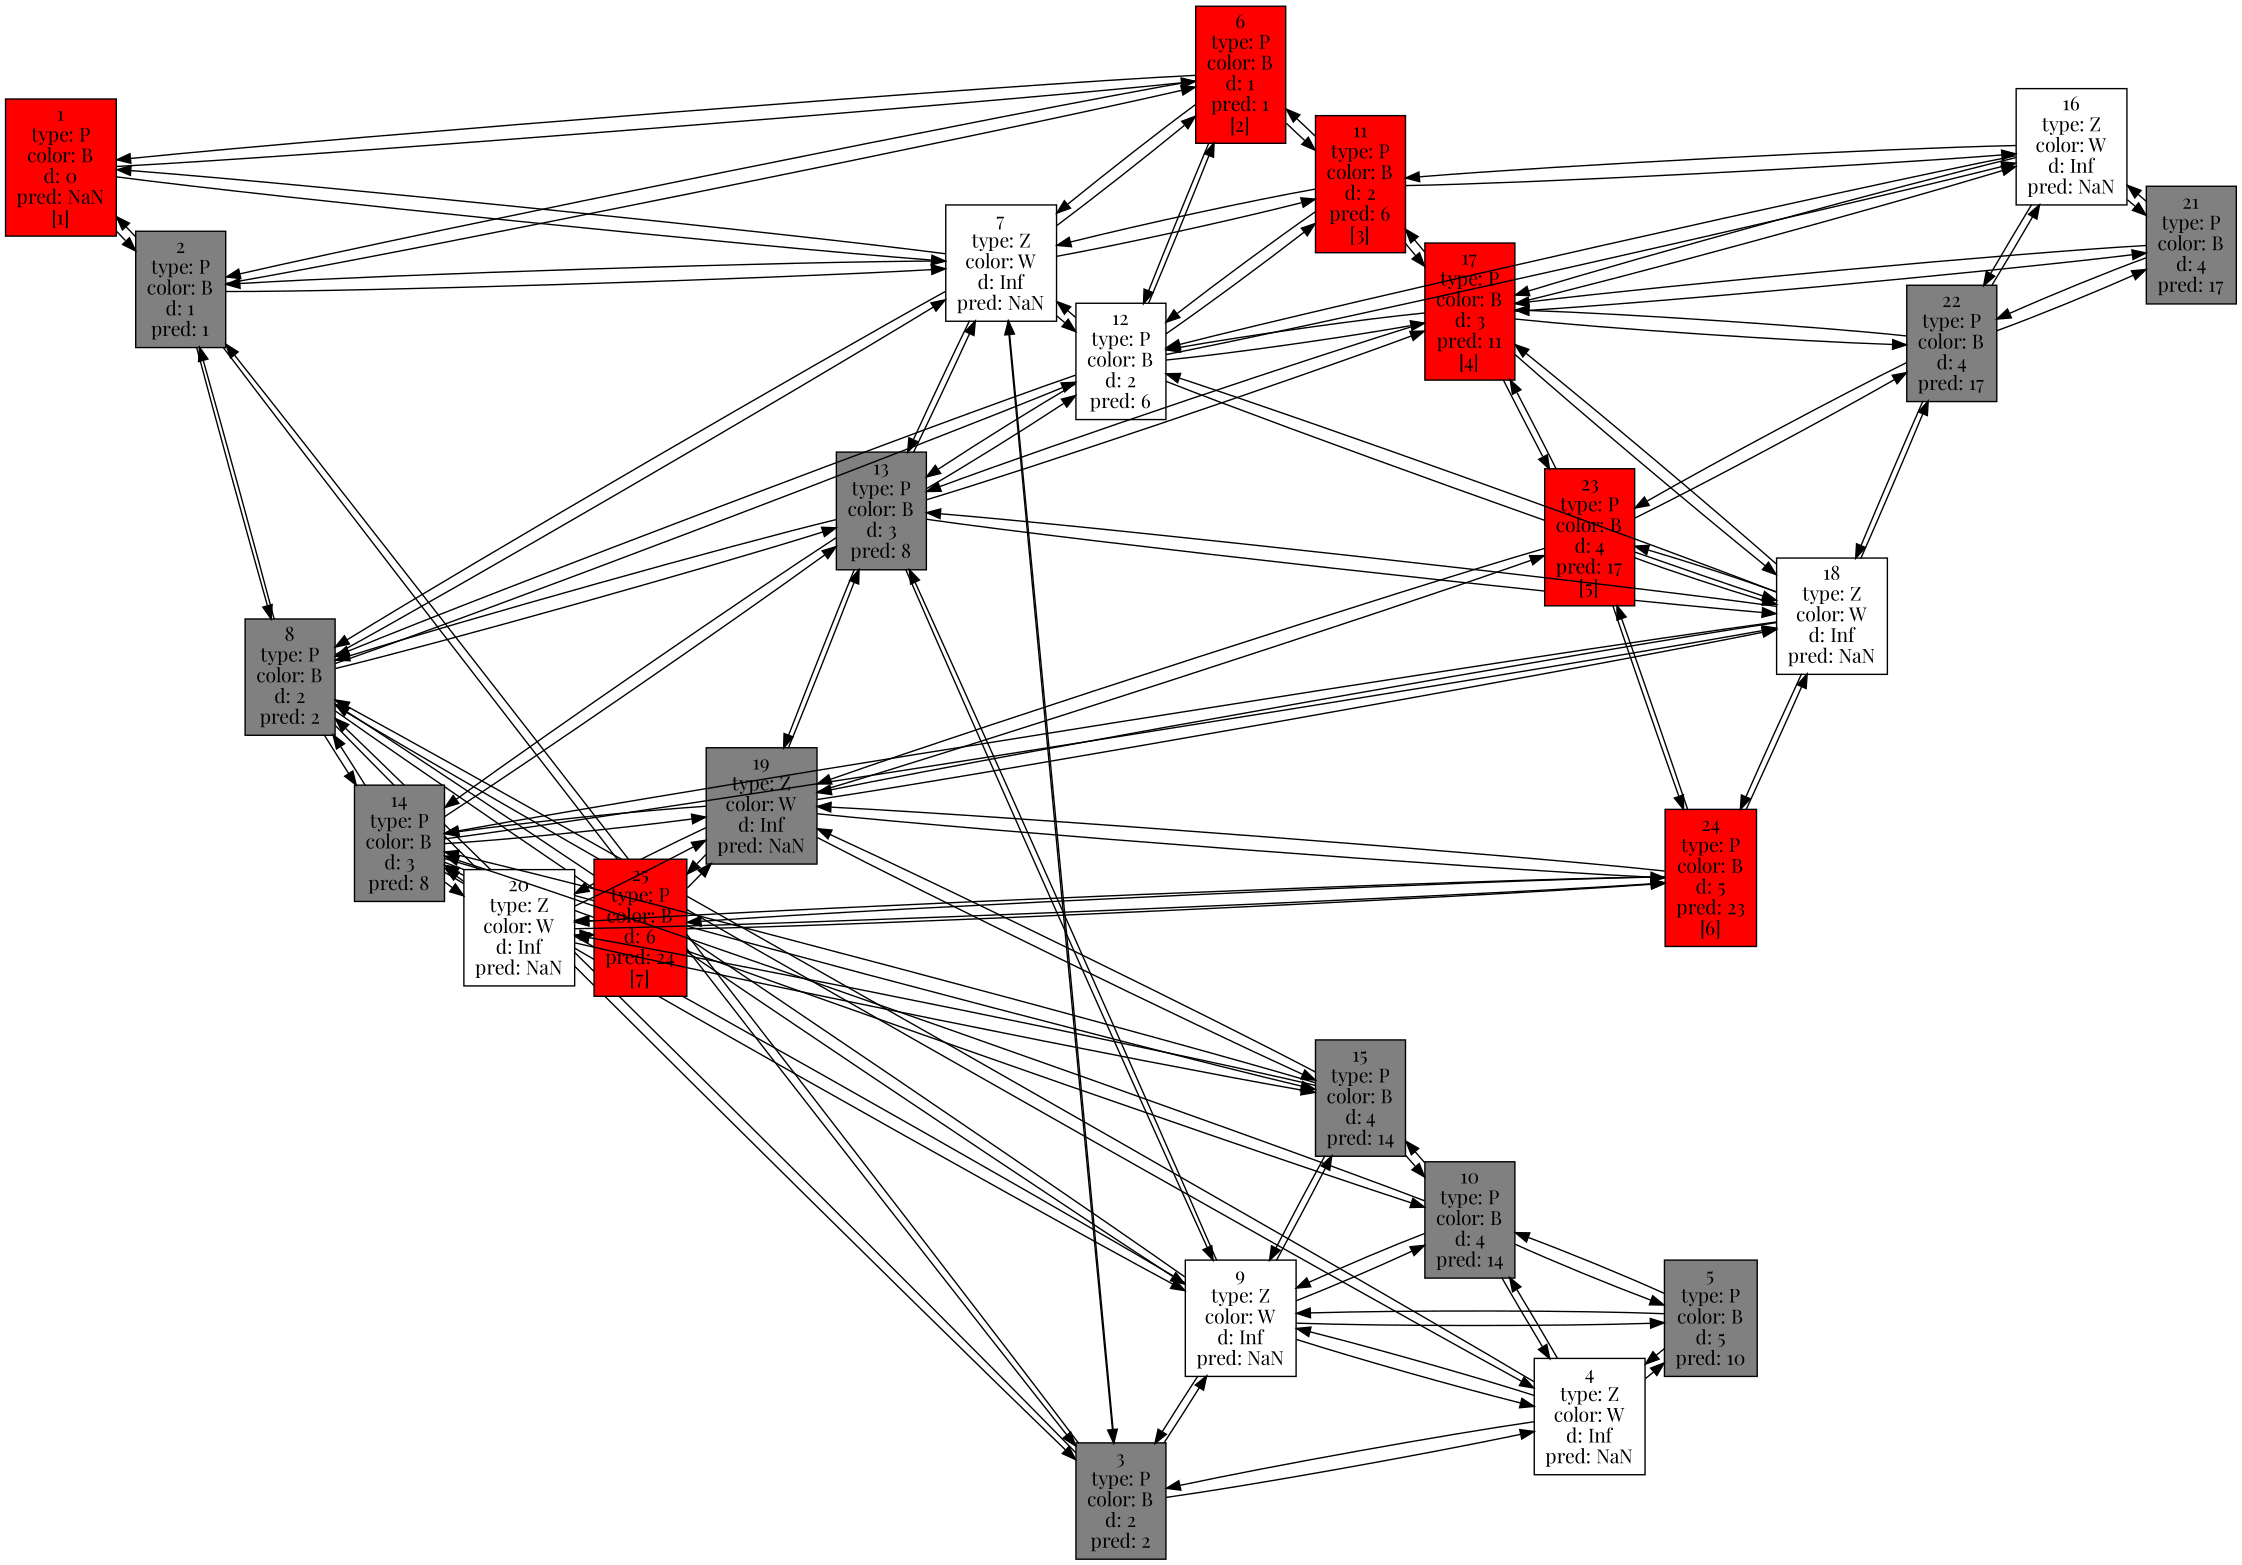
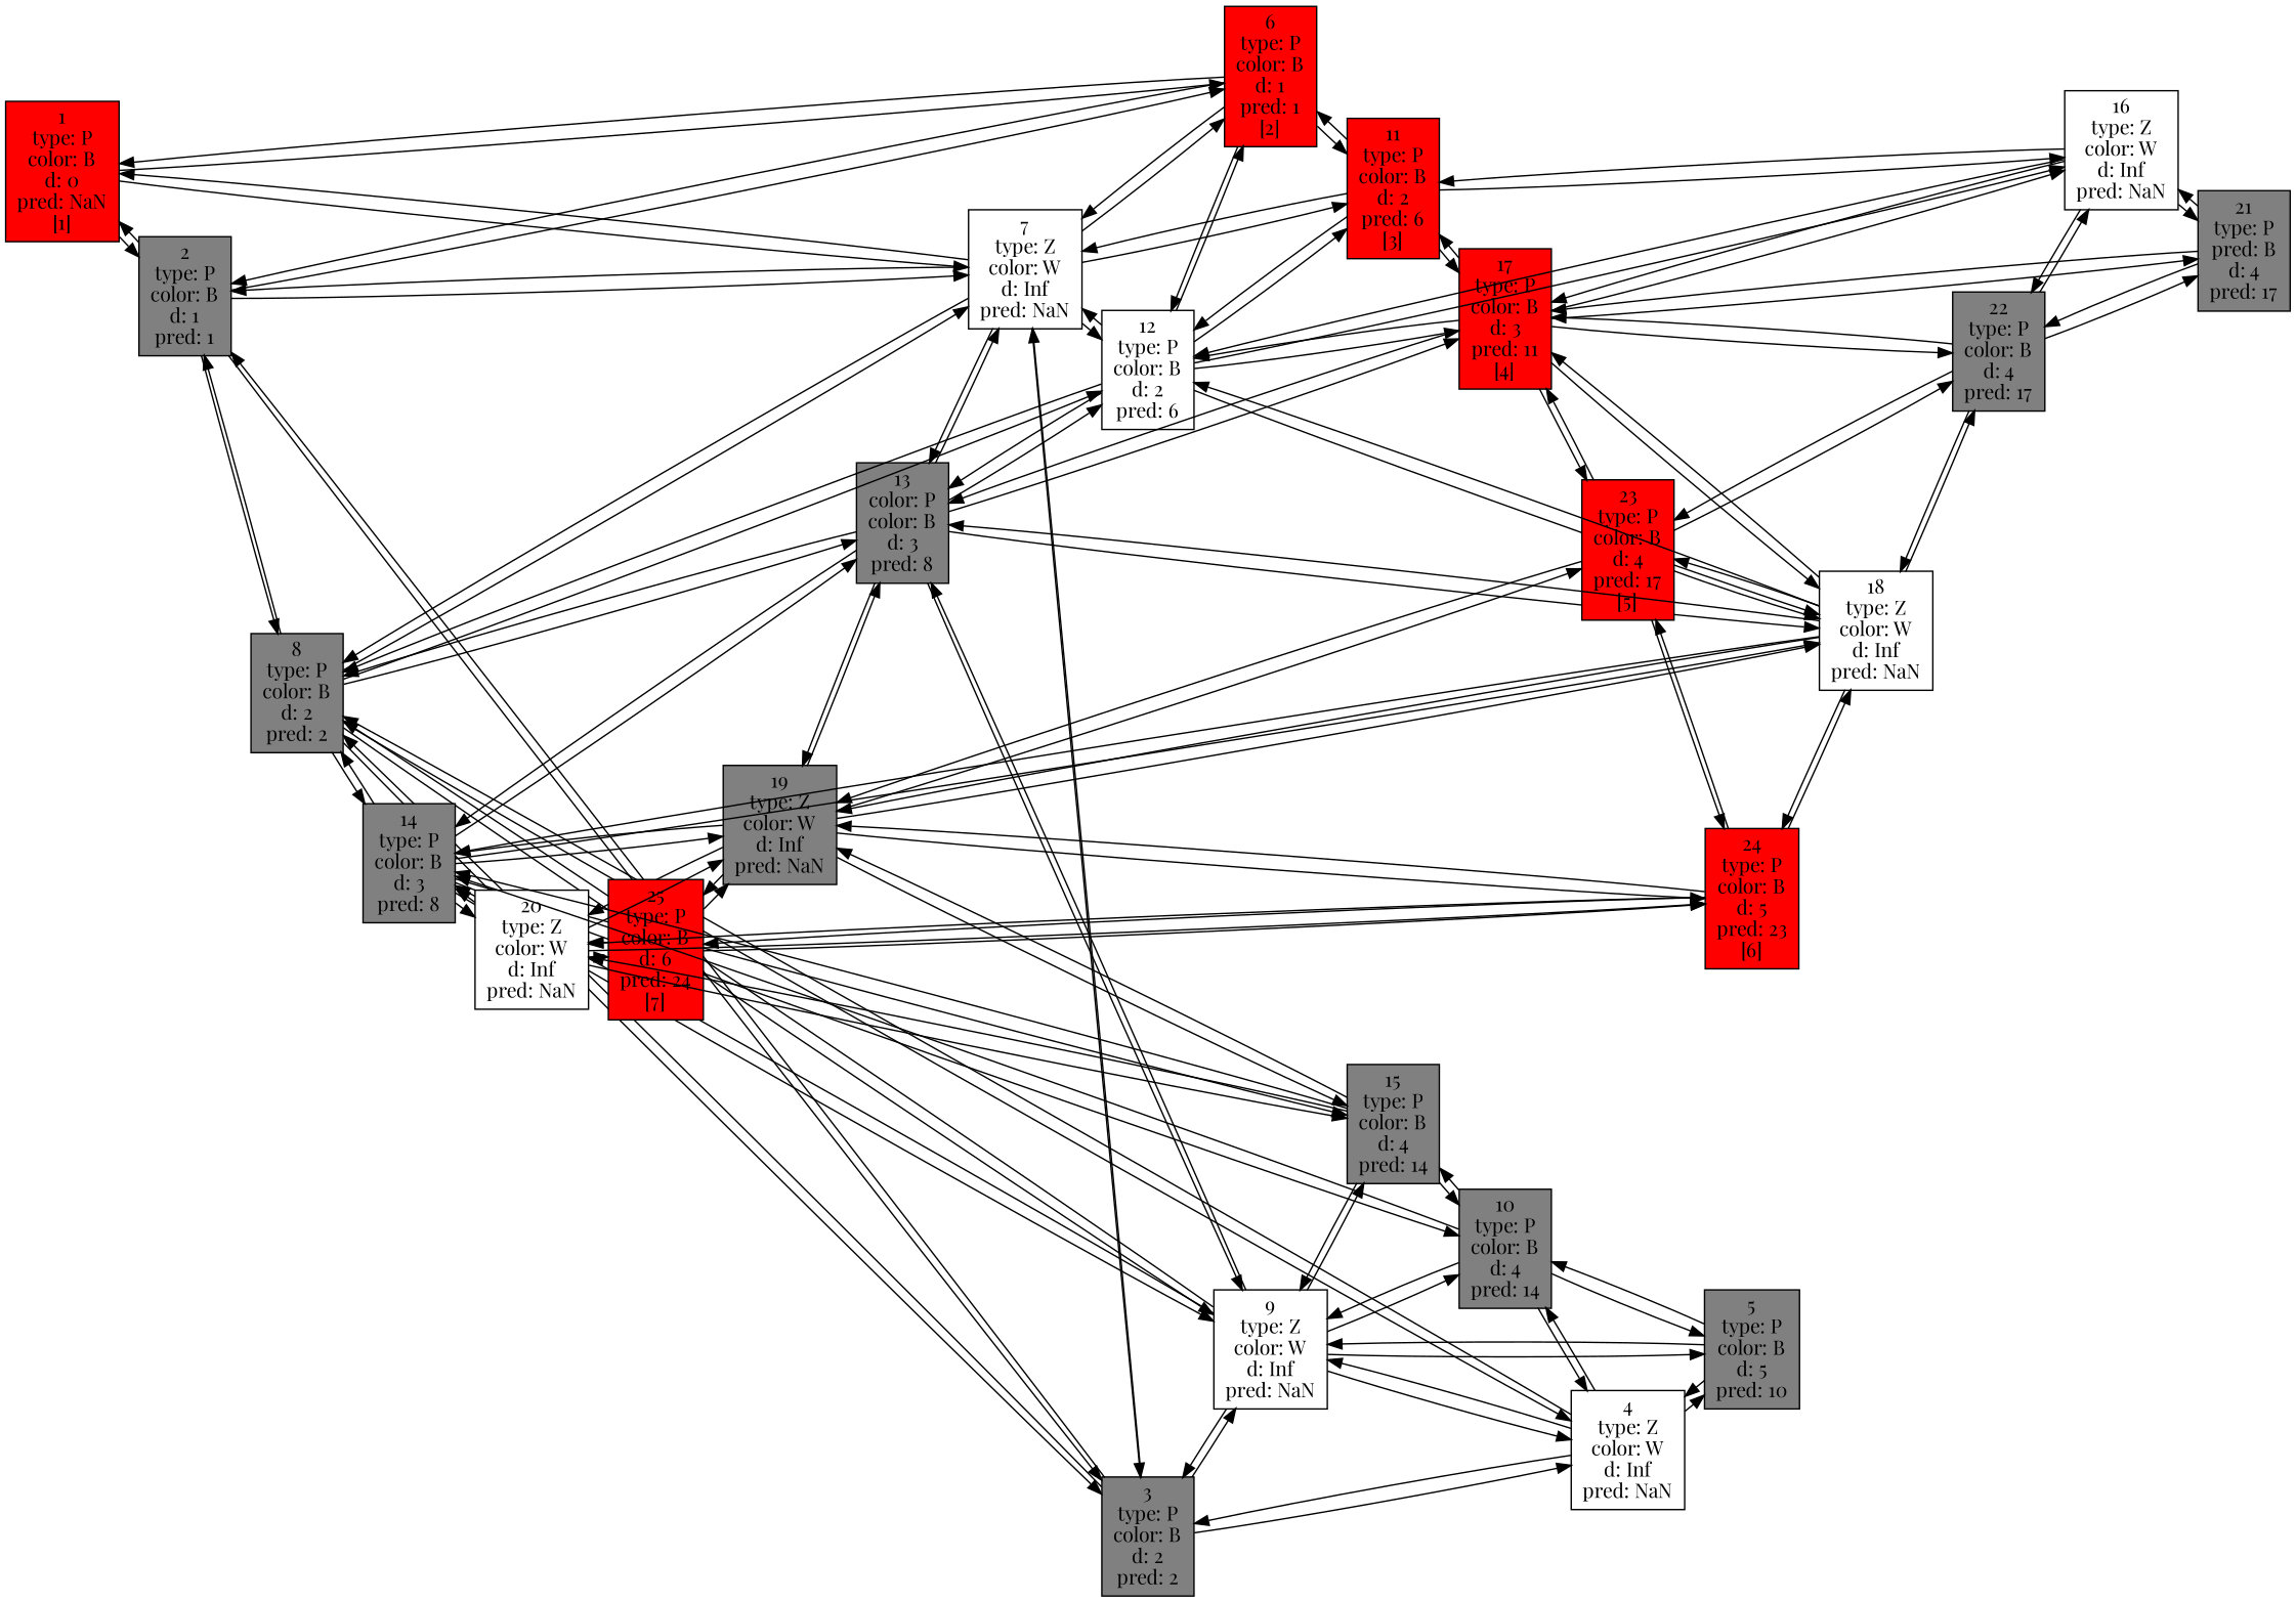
  digraph {
    compound=true
    fontname="Playfair Display"
    nodesep=.2
    rankdir=LR
    ranksep=.2
    splines=line
    node [fillcolor="#808080" fontname="Playfair Display" shape=record style=filled]
    edge [fontname="Playfair Display"]
    n1 [fillcolor="#FF0000" label="1\ntype: P\ncolor: B\nd: 0\npred: NaN\n[1]\n"]
    n2 [label="2\ntype: P\ncolor: B\nd: 1\npred: 1\n"]
    n3 [fillcolor="#FF0000" label="6\ntype: P\ncolor: B\nd: 1\npred: 1\n[2]\n"]
    n4 [fillcolor="#FFFFFF" label="7\ntype: Z\ncolor: W\nd: Inf\npred: NaN\n"]
    n5 [label="3\ntype: P\ncolor: B\nd: 2\npred: 2\n"]
    n6 [label="8\ntype: P\ncolor: B\nd: 2\npred: 2\n"]
    n7 [fillcolor="#FF0000" label="11\ntype: P\ncolor: B\nd: 2\npred: 6\n[3]\n"]
    n8 [fillcolor="#FFFFFF" label="12\ntype: P\ncolor: B\nd: 2\npred: 6\n"]
-   n9 [label="13\ntype: P\ncolor: B\nd: 3\npred: 8\n"]
+   n9 [label="13\ncolor: P\ncolor: B\nd: 3\npred: 8\n"]
    n10 [fillcolor="#FFFFFF" label="4\ntype: Z\ncolor: W\nd: Inf\npred: NaN\n"]
    n11 [fillcolor="#FFFFFF" label="9\ntype: Z\ncolor: W\nd: Inf\npred: NaN\n"]
    n12 [label="14\ntype: P\ncolor: B\nd: 3\npred: 8\n"]
    n13 [fillcolor="#FFFFFF" label="16\ntype: Z\ncolor: W\nd: Inf\npred: NaN\n"]
    n14 [fillcolor="#FF0000" label="17\ntype: P\ncolor: B\nd: 3\npred: 11\n[4]\n"]
    n15 [fillcolor="#FFFFFF" label="18\ntype: Z\ncolor: W\nd: Inf\npred: NaN\n"]
    n16 [label="19\ntype: Z\ncolor: W\nd: Inf\npred: NaN\n"]
    n17 [label="5\ntype: P\ncolor: B\nd: 5\npred: 10\n"]
    n18 [label="10\ntype: P\ncolor: B\nd: 4\npred: 14\n"]
    n19 [label="15\ntype: P\ncolor: B\nd: 4\npred: 14\n"]
    n20 [fillcolor="#FFFFFF" label="20\ntype: Z\ncolor: W\nd: Inf\npred: NaN\n"]
-   n21 [label="21\ntype: P\ncolor: B\nd: 4\npred: 17\n"]
+   n21 [label="21\ntype: P\npred: B\nd: 4\npred: 17\n"]
    n22 [label="22\ntype: P\ncolor: B\nd: 4\npred: 17\n"]
    n23 [fillcolor="#FF0000" label="23\ntype: P\ncolor: B\nd: 4\npred: 17\n[5]\n"]
    n24 [fillcolor="#FF0000" label="24\ntype: P\ncolor: B\nd: 5\npred: 23\n[6]\n"]
    n25 [fillcolor="#FF0000" label="25\ntype: P\ncolor: B\nd: 6\npred: 24\n[7]\n"]
    n1 -> n2
    n1 -> n3
    n1 -> n4
    n2 -> n1
    n2 -> n3
    n2 -> n4
    n2 -> n5
    n2 -> n6
    n3 -> n1
    n3 -> n2
    n3 -> n4
    n3 -> n7
    n3 -> n8
    n4 -> n1
    n4 -> n2
    n4 -> n3
    n4 -> n5
    n4 -> n6
    n4 -> n7
    n4 -> n8
    n4 -> n9
    n5 -> n2
    n5 -> n4
    n5 -> n6
    n5 -> n10
    n5 -> n11
    n6 -> n2
    n6 -> n4
    n6 -> n5
    n6 -> n8
    n6 -> n9
    n6 -> n10
    n6 -> n11
    n6 -> n12
    n7 -> n3
    n7 -> n4
    n7 -> n8
    n7 -> n13
    n7 -> n14
    n8 -> n3
    n8 -> n4
    n8 -> n6
    n8 -> n7
    n8 -> n9
    n8 -> n13
    n8 -> n14
    n8 -> n15
    n9 -> n4
    n9 -> n6
    n9 -> n8
    n9 -> n11
    n9 -> n12
    n9 -> n14
    n9 -> n15
    n9 -> n16
    n10 -> n5
    n10 -> n6
    n10 -> n11
    n10 -> n17
    n10 -> n18
    n11 -> n5
    n11 -> n6
    n11 -> n9
    n11 -> n10
    n11 -> n12
    n11 -> n17
    n11 -> n18
    n11 -> n19
    n12 -> n6
    n12 -> n9
    n12 -> n11
    n12 -> n15
    n12 -> n16
    n12 -> n18
    n12 -> n19
    n12 -> n20
    n13 -> n7
    n13 -> n8
    n13 -> n14
    n13 -> n21
    n13 -> n22
    n14 -> n7
    n14 -> n8
    n14 -> n9
    n14 -> n13
    n14 -> n15
    n14 -> n21
    n14 -> n22
    n14 -> n23
    n15 -> n8
    n15 -> n9
    n15 -> n12
    n15 -> n14
    n15 -> n16
    n15 -> n22
    n15 -> n23
    n15 -> n24
    n16 -> n9
    n16 -> n12
    n16 -> n15
    n16 -> n19
    n16 -> n20
    n16 -> n23
    n16 -> n24
    n16 -> n25
    n17 -> n10
    n17 -> n11
    n17 -> n18
    n18 -> n10
    n18 -> n11
    n18 -> n12
    n18 -> n17
    n18 -> n19
    n19 -> n11
    n19 -> n12
    n19 -> n16
    n19 -> n18
    n19 -> n20
    n20 -> n12
    n20 -> n16
    n20 -> n19
    n20 -> n24
    n20 -> n25
    n21 -> n13
    n21 -> n14
    n21 -> n22
    n22 -> n13
    n22 -> n14
    n22 -> n15
    n22 -> n21
    n22 -> n23
    n23 -> n14
    n23 -> n15
    n23 -> n16
    n23 -> n22
    n23 -> n24
    n24 -> n15
    n24 -> n16
    n24 -> n20
    n24 -> n23
    n24 -> n25
    n25 -> n16
    n25 -> n20
    n25 -> n24
  }
